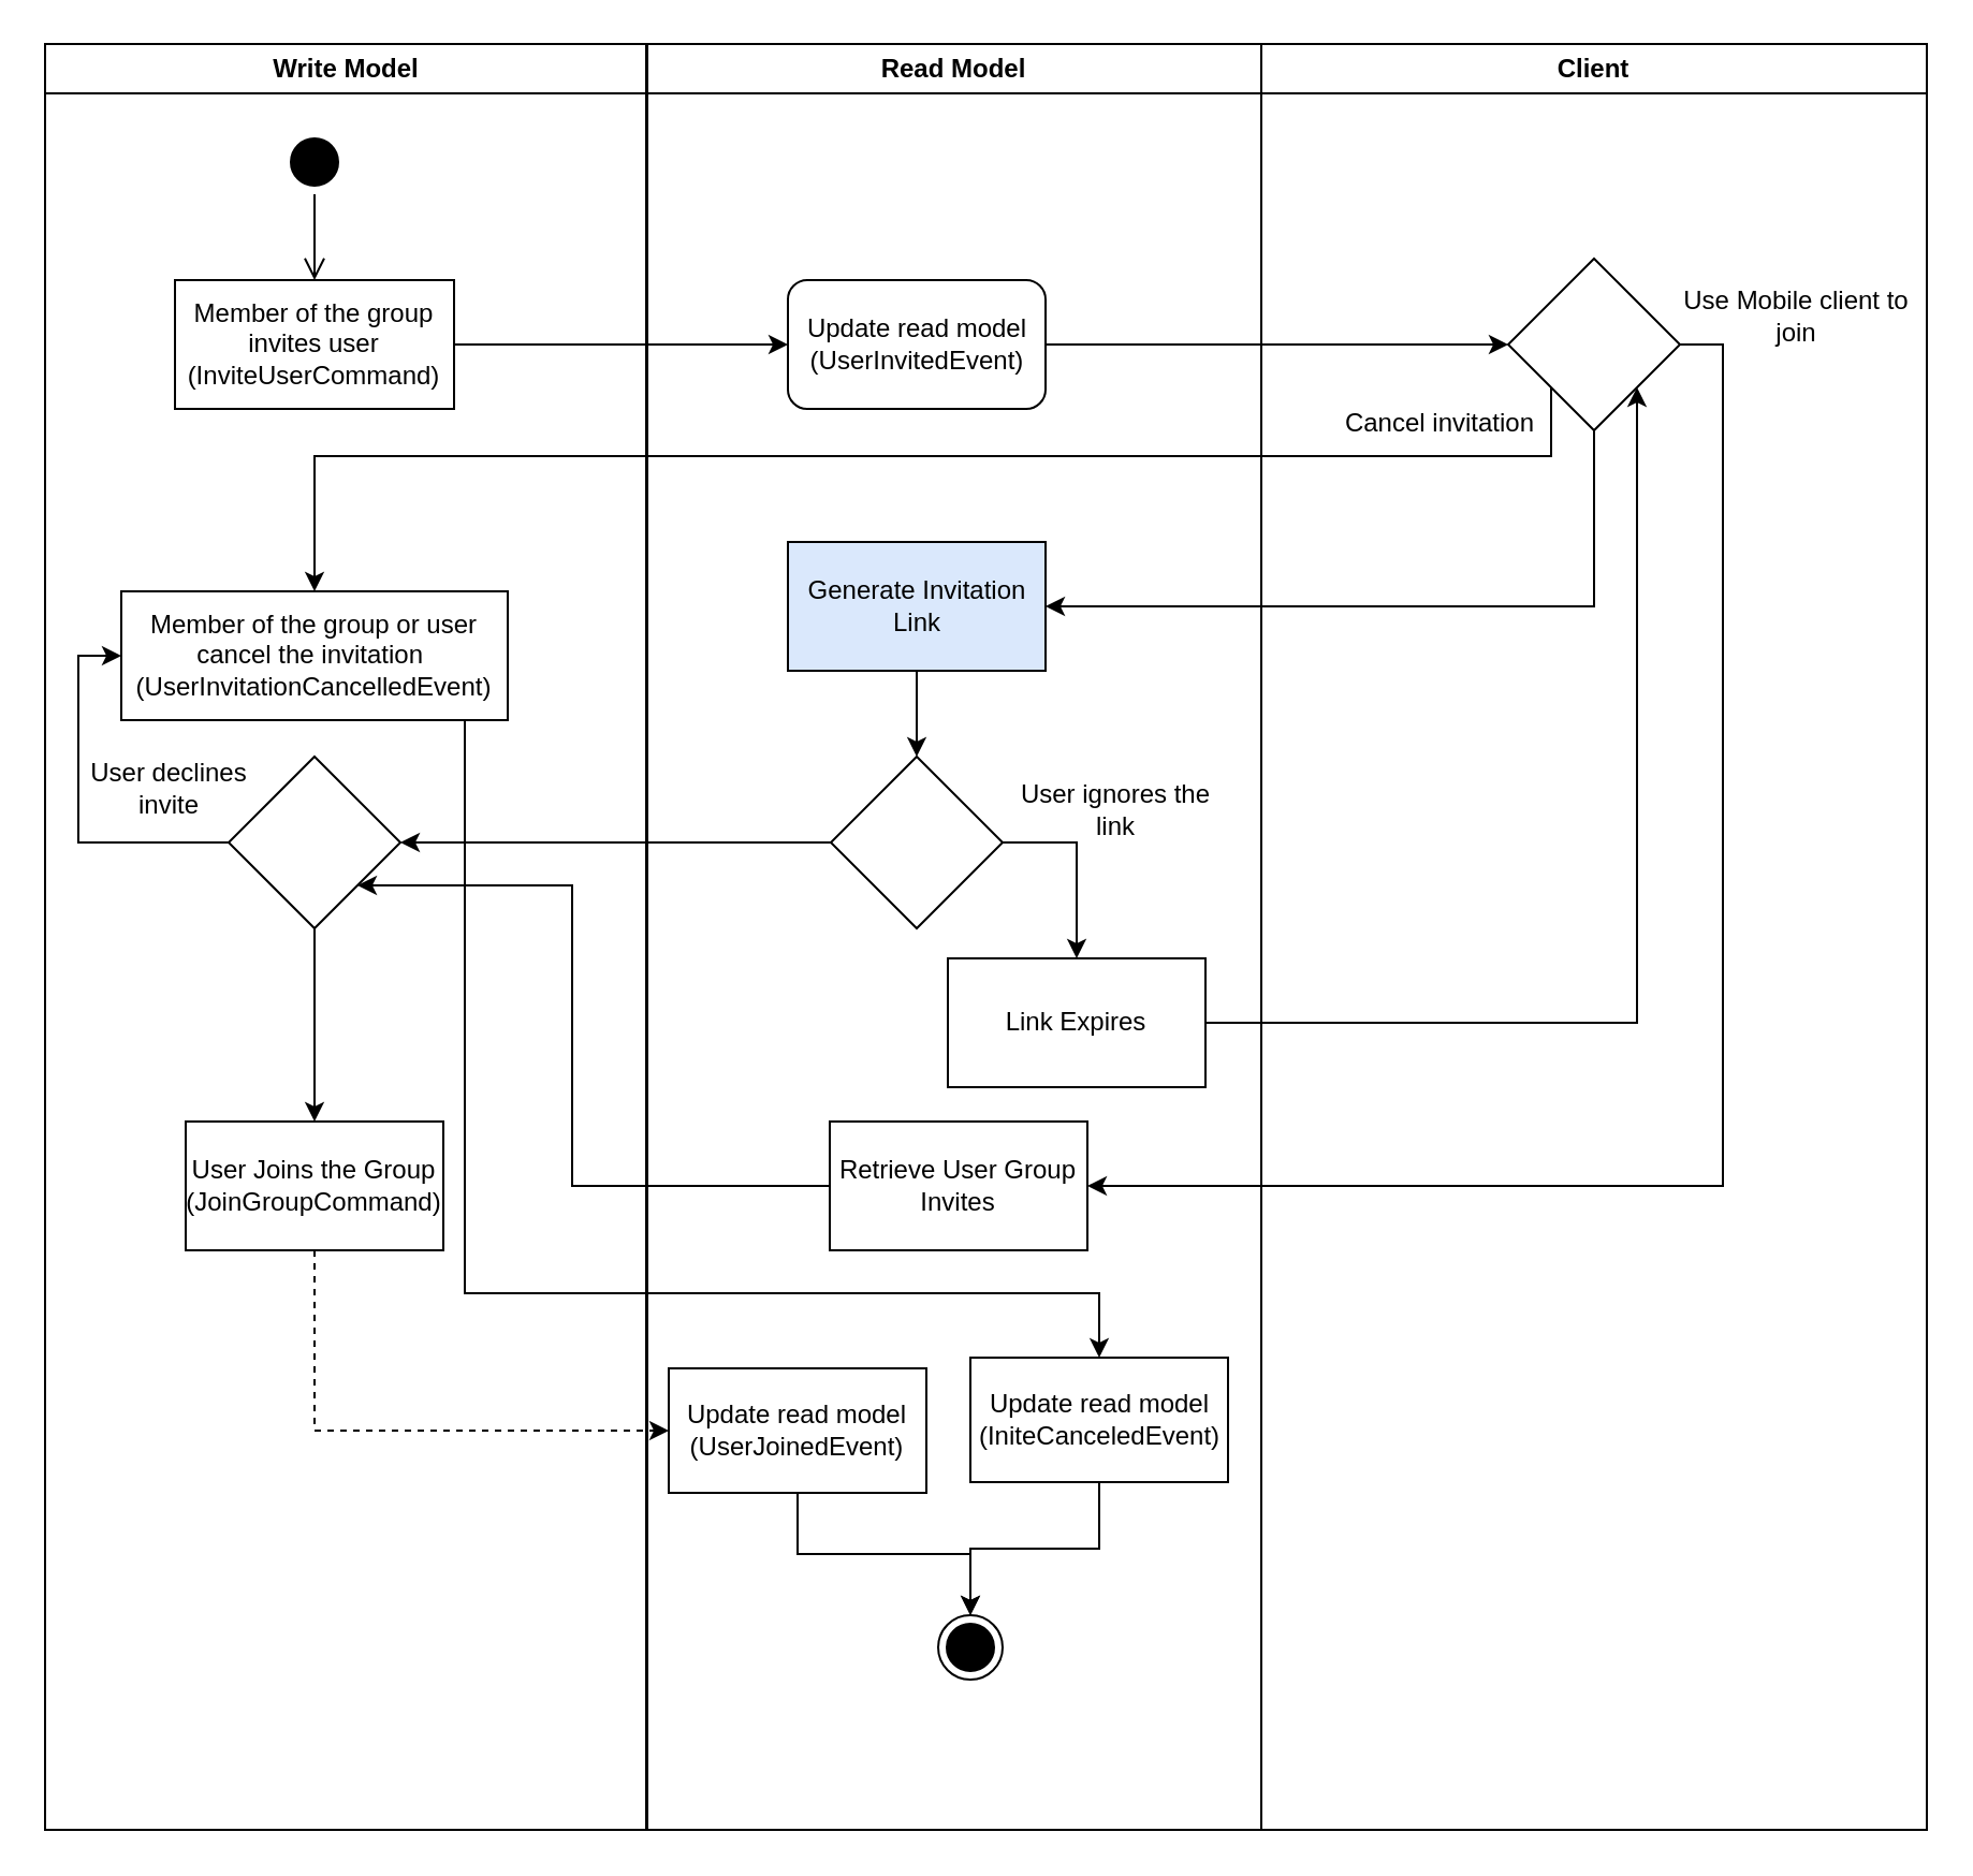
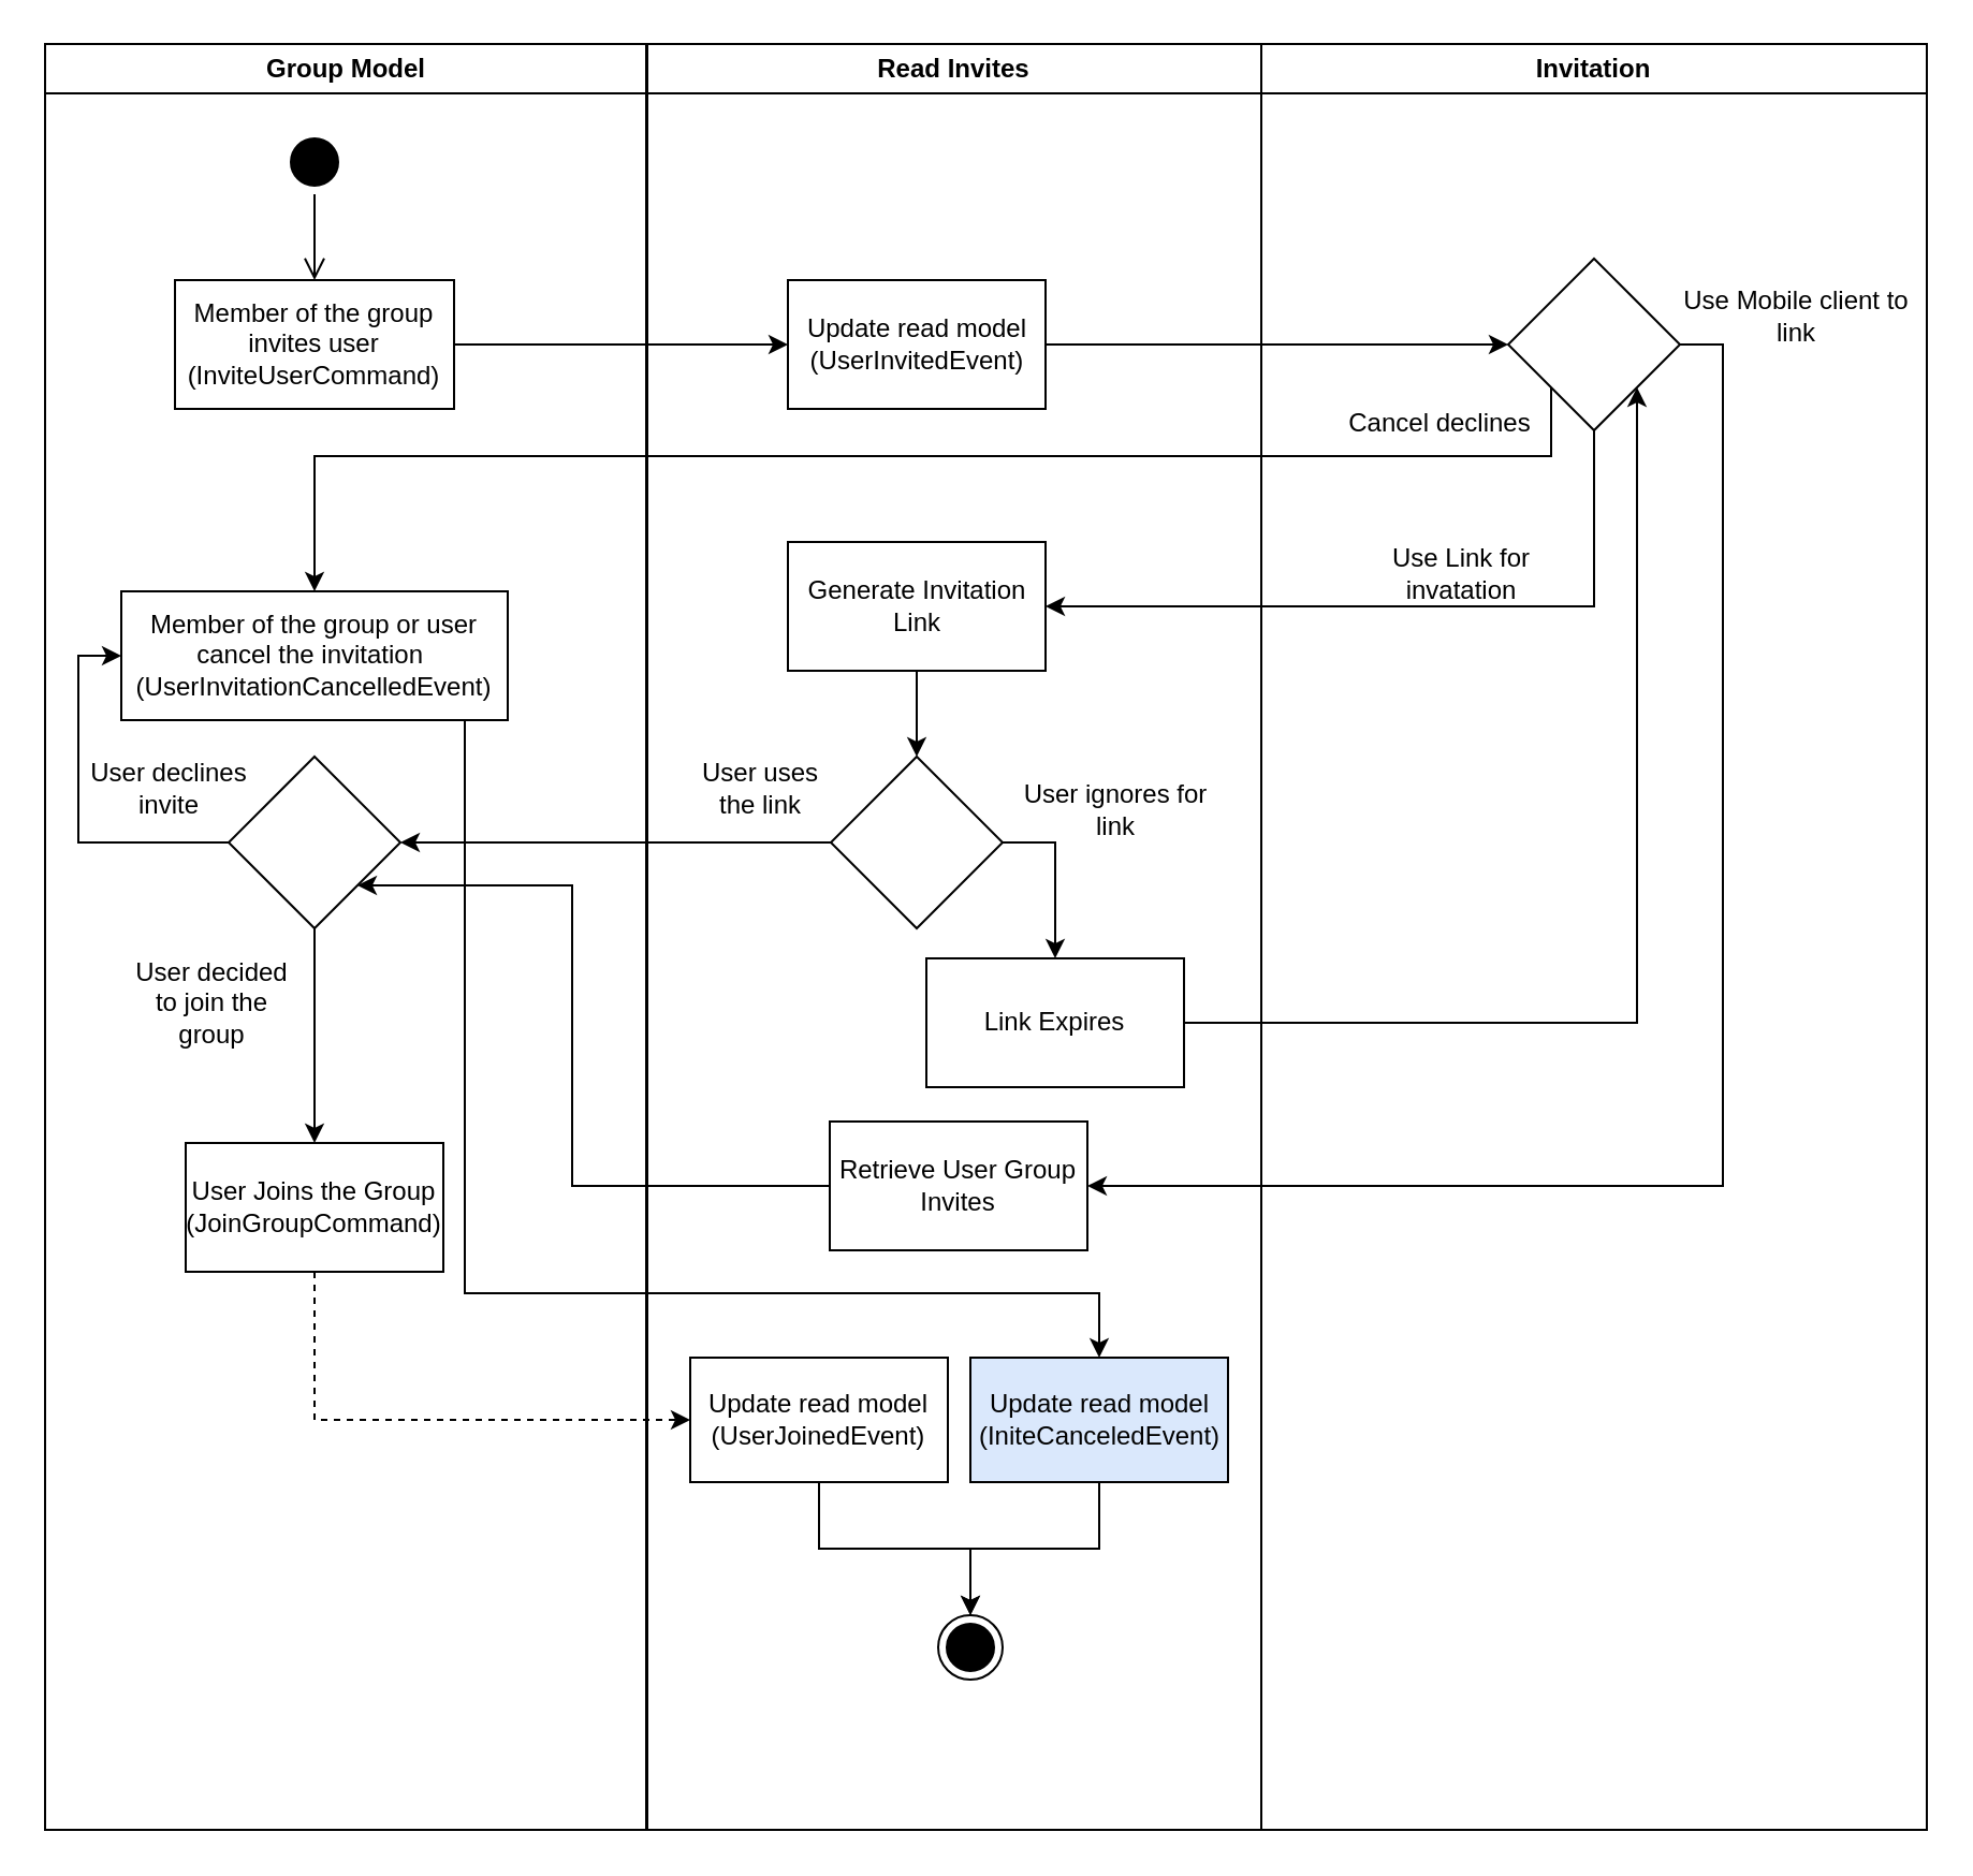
  <mxCell id="0" />
  <mxCell id="1" parent="0" />
- <mxCell id="2" value="Write Model" style="swimlane;whiteSpace=wrap" parent="1" vertex="1"><mxGeometry x="20.5" y="20" width="280" height="832" as="geometry" /></mxCell>
+ <mxCell id="2" value="Group Model" style="swimlane;whiteSpace=wrap" parent="1" vertex="1"><mxGeometry x="20.5" y="20" width="280" height="832" as="geometry" /></mxCell>
  <mxCell id="3" value="" style="ellipse;shape=startState;fillColor=#000000;strokeColor=#000000;" parent="2" vertex="1"><mxGeometry x="110.5" y="40" width="30" height="30" as="geometry" /></mxCell>
  <mxCell id="4" value="" style="edgeStyle=elbowEdgeStyle;elbow=horizontal;verticalAlign=bottom;endArrow=open;endSize=8;strokeColor=#000000;endFill=1;rounded=0" parent="2" source="3" target="5" edge="1"><mxGeometry x="100" y="40" as="geometry"><mxPoint x="115" y="110" as="targetPoint" /></mxGeometry></mxCell>
  <mxCell id="5" value="Member of the group invites user (InviteUserCommand)" style="whiteSpace=wrap;" parent="2" vertex="1"><mxGeometry x="60.5" y="110" width="130" height="60" as="geometry" /></mxCell>
- <mxCell id="6" value="&lt;div&gt;User Joins the Group&lt;/div&gt;(JoinGroupCommand)" style="rounded=0;whiteSpace=wrap;html=1;direction=west;" vertex="1" parent="2"><mxGeometry x="65.5" y="502" width="120" height="60" as="geometry" /></mxCell>
+ <mxCell id="6" value="&lt;div&gt;User Joins the Group&lt;/div&gt;(JoinGroupCommand)" style="rounded=0;whiteSpace=wrap;html=1;direction=west;" vertex="1" parent="2"><mxGeometry x="65.5" y="512" width="120" height="60" as="geometry" /></mxCell>
  <mxCell id="7" value="Member of the group or user cancel the invitation &#10;(UserInvitationCancelledEvent)" style="whiteSpace=wrap;" vertex="1" parent="2"><mxGeometry x="35.5" y="255" width="180" height="60" as="geometry" /></mxCell>
  <mxCell id="8" style="edgeStyle=orthogonalEdgeStyle;rounded=0;orthogonalLoop=1;jettySize=auto;html=1;exitX=0;exitY=0.5;exitDx=0;exitDy=0;entryX=0;entryY=0.5;entryDx=0;entryDy=0;" edge="1" parent="2" source="10" target="7"><mxGeometry relative="1" as="geometry" /></mxCell>
  <mxCell id="9" style="edgeStyle=orthogonalEdgeStyle;rounded=0;orthogonalLoop=1;jettySize=auto;html=1;exitX=0.5;exitY=1;exitDx=0;exitDy=0;entryX=0.5;entryY=1;entryDx=0;entryDy=0;" edge="1" parent="2" source="10" target="6"><mxGeometry relative="1" as="geometry" /></mxCell>
  <mxCell id="10" value="" style="rhombus;whiteSpace=wrap;html=1;" vertex="1" parent="2"><mxGeometry x="85.5" y="332" width="80" height="80" as="geometry" /></mxCell>
+ <mxCell id="11" value="User decided to join the group" style="text;html=1;align=center;verticalAlign=middle;whiteSpace=wrap;rounded=0;" vertex="1" parent="2"><mxGeometry x="35.5" y="432" width="84.5" height="30" as="geometry" /></mxCell>
  <mxCell id="12" value="User declines invite" style="text;html=1;align=center;verticalAlign=middle;whiteSpace=wrap;rounded=0;" vertex="1" parent="2"><mxGeometry x="15.5" y="332" width="84.5" height="30" as="geometry" /></mxCell>
- <mxCell id="13" value="Read Model" style="swimlane;whiteSpace=wrap;startSize=23;" parent="1" vertex="1"><mxGeometry x="301" y="20" width="286" height="832" as="geometry" /></mxCell>
- <mxCell id="14" value="Update read model&lt;div&gt;(UserInvitedEvent)&lt;/div&gt;" style="whiteSpace=wrap;html=1;rounded=1;" vertex="1" parent="13"><mxGeometry x="65.5" y="110" width="120" height="60" as="geometry" /></mxCell>
+ <mxCell id="13" value="Read Invites" style="swimlane;whiteSpace=wrap;startSize=23;" parent="1" vertex="1"><mxGeometry x="301" y="20" width="286" height="832" as="geometry" /></mxCell>
+ <mxCell id="14" value="Update read model&lt;div&gt;(UserInvitedEvent)&lt;/div&gt;" style="rounded=0;whiteSpace=wrap;html=1;" vertex="1" parent="13"><mxGeometry x="65.5" y="110" width="120" height="60" as="geometry" /></mxCell>
  <mxCell id="15" style="edgeStyle=orthogonalEdgeStyle;rounded=0;orthogonalLoop=1;jettySize=auto;html=1;exitX=0.5;exitY=1;exitDx=0;exitDy=0;entryX=0.5;entryY=0;entryDx=0;entryDy=0;" edge="1" parent="13" source="16" target="19"><mxGeometry relative="1" as="geometry" /></mxCell>
- <mxCell id="16" value="Generate Invitation Link" style="rounded=0;whiteSpace=wrap;html=1;fillColor=#dae8fc;" vertex="1" parent="13"><mxGeometry x="65.5" y="232" width="120" height="60" as="geometry" /></mxCell>
+ <mxCell id="16" value="Generate Invitation Link" style="rounded=0;whiteSpace=wrap;html=1;" vertex="1" parent="13"><mxGeometry x="65.5" y="232" width="120" height="60" as="geometry" /></mxCell>
  <mxCell id="17" value="Retrieve User Group Invites" style="rounded=0;whiteSpace=wrap;html=1;" vertex="1" parent="13"><mxGeometry x="85" y="502" width="120" height="60" as="geometry" /></mxCell>
  <mxCell id="18" style="edgeStyle=orthogonalEdgeStyle;rounded=0;orthogonalLoop=1;jettySize=auto;html=1;exitX=1;exitY=0.5;exitDx=0;exitDy=0;entryX=0.5;entryY=0;entryDx=0;entryDy=0;" edge="1" parent="13" source="19" target="20"><mxGeometry relative="1" as="geometry" /></mxCell>
  <mxCell id="19" value="" style="rhombus;whiteSpace=wrap;html=1;" vertex="1" parent="13"><mxGeometry x="85.5" y="332" width="80" height="80" as="geometry" /></mxCell>
- <mxCell id="20" value="Link Expires" style="rounded=0;whiteSpace=wrap;html=1;" vertex="1" parent="13"><mxGeometry x="140" y="426" width="120" height="60" as="geometry" /></mxCell>
- <mxCell id="22" value="User ignores the link" style="text;html=1;align=center;verticalAlign=middle;whiteSpace=wrap;rounded=0;" vertex="1" parent="13"><mxGeometry x="165.5" y="342" width="105" height="30" as="geometry" /></mxCell>
+ <mxCell id="20" value="Link Expires" style="rounded=0;whiteSpace=wrap;html=1;" vertex="1" parent="13"><mxGeometry x="130" y="426" width="120" height="60" as="geometry" /></mxCell>
+ <mxCell id="21" value="User uses the link" style="text;html=1;align=center;verticalAlign=middle;whiteSpace=wrap;rounded=0;" vertex="1" parent="13"><mxGeometry x="23" y="332" width="60" height="30" as="geometry" /></mxCell>
+ <mxCell id="22" value="User ignores for link" style="text;html=1;align=center;verticalAlign=middle;whiteSpace=wrap;rounded=0;" vertex="1" parent="13"><mxGeometry x="165.5" y="342" width="105" height="30" as="geometry" /></mxCell>
  <mxCell id="23" value="" style="ellipse;html=1;shape=endState;fillColor=#000000;strokeColor=#000000;" vertex="1" parent="13"><mxGeometry x="135.5" y="732" width="30" height="30" as="geometry" /></mxCell>
  <mxCell id="24" style="edgeStyle=orthogonalEdgeStyle;rounded=0;orthogonalLoop=1;jettySize=auto;html=1;exitX=0.5;exitY=1;exitDx=0;exitDy=0;entryX=0.5;entryY=0;entryDx=0;entryDy=0;" edge="1" parent="13" source="25" target="23"><mxGeometry relative="1" as="geometry" /></mxCell>
- <mxCell id="25" value="Update read model&lt;div&gt;(UserJoinedEvent)&lt;/div&gt;" style="rounded=0;whiteSpace=wrap;html=1;" vertex="1" parent="13"><mxGeometry x="10" y="617" width="120" height="58" as="geometry" /></mxCell>
+ <mxCell id="25" value="Update read model&lt;div&gt;(UserJoinedEvent)&lt;/div&gt;" style="rounded=0;whiteSpace=wrap;html=1;" vertex="1" parent="13"><mxGeometry x="20" y="612" width="120" height="58" as="geometry" /></mxCell>
  <mxCell id="26" style="edgeStyle=orthogonalEdgeStyle;rounded=0;orthogonalLoop=1;jettySize=auto;html=1;exitX=0.5;exitY=1;exitDx=0;exitDy=0;entryX=0.5;entryY=0;entryDx=0;entryDy=0;" edge="1" parent="13" source="27" target="23"><mxGeometry relative="1" as="geometry" /></mxCell>
- <mxCell id="27" value="Update read model&lt;div&gt;(IniteCanceledEvent)&lt;/div&gt;" style="rounded=0;whiteSpace=wrap;html=1;" vertex="1" parent="13"><mxGeometry x="150.5" y="612" width="120" height="58" as="geometry" /></mxCell>
- <mxCell id="28" value="Client" style="swimlane;whiteSpace=wrap;startSize=23;" vertex="1" parent="1"><mxGeometry x="587" y="20" width="310" height="832" as="geometry" /></mxCell>
+ <mxCell id="27" value="Update read model&lt;div&gt;(IniteCanceledEvent)&lt;/div&gt;" style="rounded=0;whiteSpace=wrap;html=1;fillColor=#dae8fc;" vertex="1" parent="13"><mxGeometry x="150.5" y="612" width="120" height="58" as="geometry" /></mxCell>
+ <mxCell id="28" value="Invitation" style="swimlane;whiteSpace=wrap;startSize=23;" vertex="1" parent="1"><mxGeometry x="587" y="20" width="310" height="832" as="geometry" /></mxCell>
  <mxCell id="29" value="" style="rhombus;whiteSpace=wrap;html=1;" vertex="1" parent="28"><mxGeometry x="115" y="100" width="80" height="80" as="geometry" /></mxCell>
- <mxCell id="31" value="Use Mobile client to join" style="text;html=1;align=center;verticalAlign=middle;whiteSpace=wrap;rounded=0;" vertex="1" parent="28"><mxGeometry x="195" y="112" width="109" height="30" as="geometry" /></mxCell>
- <mxCell id="32" value="Cancel invitation" style="text;html=1;align=center;verticalAlign=middle;whiteSpace=wrap;rounded=0;" vertex="1" parent="28"><mxGeometry x="29" y="162" width="109" height="30" as="geometry" /></mxCell>
+ <mxCell id="30" value="Use Link for invatation" style="text;html=1;align=center;verticalAlign=middle;whiteSpace=wrap;rounded=0;" vertex="1" parent="28"><mxGeometry x="39" y="232" width="109" height="30" as="geometry" /></mxCell>
+ <mxCell id="31" value="Use Mobile client to link" style="text;html=1;align=center;verticalAlign=middle;whiteSpace=wrap;rounded=0;" vertex="1" parent="28"><mxGeometry x="195" y="112" width="109" height="30" as="geometry" /></mxCell>
+ <mxCell id="32" value="Cancel declines" style="text;html=1;align=center;verticalAlign=middle;whiteSpace=wrap;rounded=0;" vertex="1" parent="28"><mxGeometry x="29" y="162" width="109" height="30" as="geometry" /></mxCell>
  <mxCell id="33" style="edgeStyle=orthogonalEdgeStyle;rounded=0;orthogonalLoop=1;jettySize=auto;html=1;exitX=1;exitY=0.5;exitDx=0;exitDy=0;entryX=0;entryY=0.5;entryDx=0;entryDy=0;" edge="1" parent="1" source="14" target="29"><mxGeometry relative="1" as="geometry"><mxPoint x="721.4" y="159.64" as="targetPoint" /></mxGeometry></mxCell>
  <mxCell id="34" style="edgeStyle=orthogonalEdgeStyle;rounded=0;orthogonalLoop=1;jettySize=auto;html=1;exitX=1;exitY=0.5;exitDx=0;exitDy=0;entryX=1;entryY=0.5;entryDx=0;entryDy=0;" edge="1" parent="1" source="29" target="17"><mxGeometry relative="1" as="geometry" /></mxCell>
  <mxCell id="35" style="edgeStyle=orthogonalEdgeStyle;rounded=0;orthogonalLoop=1;jettySize=auto;html=1;exitX=0.5;exitY=1;exitDx=0;exitDy=0;entryX=1;entryY=0.5;entryDx=0;entryDy=0;" edge="1" parent="1" source="29" target="16"><mxGeometry relative="1" as="geometry" /></mxCell>
  <mxCell id="36" style="edgeStyle=orthogonalEdgeStyle;rounded=0;orthogonalLoop=1;jettySize=auto;html=1;exitX=1;exitY=0.5;exitDx=0;exitDy=0;entryX=1;entryY=1;entryDx=0;entryDy=0;" edge="1" parent="1" source="20" target="29"><mxGeometry relative="1" as="geometry" /></mxCell>
  <mxCell id="37" style="edgeStyle=orthogonalEdgeStyle;rounded=0;orthogonalLoop=1;jettySize=auto;html=1;exitX=1;exitY=0.5;exitDx=0;exitDy=0;" edge="1" parent="1" source="5" target="14"><mxGeometry relative="1" as="geometry" /></mxCell>
  <mxCell id="38" style="edgeStyle=orthogonalEdgeStyle;rounded=0;orthogonalLoop=1;jettySize=auto;html=1;exitX=0.5;exitY=0;exitDx=0;exitDy=0;entryX=0;entryY=0.5;entryDx=0;entryDy=0;dashed=1;" edge="1" parent="1" source="6" target="25"><mxGeometry relative="1" as="geometry"><mxPoint x="141" y="688" as="targetPoint" /></mxGeometry></mxCell>
  <mxCell id="39" style="edgeStyle=orthogonalEdgeStyle;rounded=0;orthogonalLoop=1;jettySize=auto;html=1;exitX=0;exitY=1;exitDx=0;exitDy=0;entryX=0.5;entryY=0;entryDx=0;entryDy=0;" edge="1" parent="1" source="29" target="7"><mxGeometry relative="1" as="geometry"><Array as="points"><mxPoint x="722" y="212" /><mxPoint x="146" y="212" /></Array></mxGeometry></mxCell>
  <mxCell id="40" style="edgeStyle=orthogonalEdgeStyle;rounded=0;orthogonalLoop=1;jettySize=auto;html=1;exitX=0;exitY=0.5;exitDx=0;exitDy=0;" edge="1" parent="1" source="19" target="10"><mxGeometry relative="1" as="geometry" /></mxCell>
  <mxCell id="41" style="edgeStyle=orthogonalEdgeStyle;rounded=0;orthogonalLoop=1;jettySize=auto;html=1;exitX=0;exitY=0.5;exitDx=0;exitDy=0;entryX=1;entryY=1;entryDx=0;entryDy=0;" edge="1" parent="1" source="17" target="10"><mxGeometry relative="1" as="geometry"><Array as="points"><mxPoint x="266" y="552" /><mxPoint x="266" y="412" /></Array></mxGeometry></mxCell>
  <mxCell id="42" style="edgeStyle=orthogonalEdgeStyle;rounded=0;orthogonalLoop=1;jettySize=auto;html=1;exitX=0.75;exitY=1;exitDx=0;exitDy=0;entryX=0.5;entryY=0;entryDx=0;entryDy=0;" edge="1" parent="1" source="7" target="27"><mxGeometry relative="1" as="geometry"><Array as="points"><mxPoint x="216" y="335" /><mxPoint x="216" y="602" /><mxPoint x="512" y="602" /></Array></mxGeometry></mxCell>
